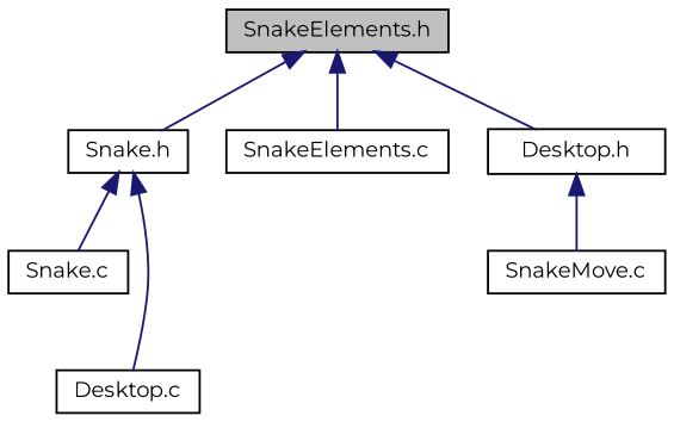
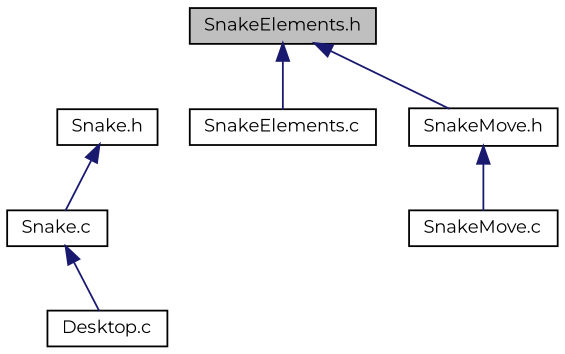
  digraph {
    fontname=Montserrat
    node [color=black fillcolor=white fontname=Montserrat fontsize=10 shape=record style=filled]
    edge [color=midnightblue dir=back fontname=Montserrat fontsize=10 labelfontname=TimesNewRoman labelfontsize=10 style=solid]
    n1 [fillcolor=grey75 fontcolor=black height=0.2 label="SnakeElements.h" width=0.4]
    n2 [height=0.2 label="Snake.h" width=0.4]
    n3 [height=0.2 label="SnakeElements.c" width=0.4]
-   n4 [height=0.2 label="Desktop.h" width=0.4]
+   n4 [height=0.2 label="SnakeMove.h" width=0.4]
    n5 [height=0.2 label="Snake.c" width=0.4]
    n6 [height=0.2 label="Desktop.c" width=0.4]
    n7 [height=0.2 label="SnakeMove.c" width=0.4]
-   n1 -> n2
    n1 -> n3
    n1 -> n4
    n2 -> n5
-   n2 -> n6
+   n5 -> n6
    n4 -> n7
  }
